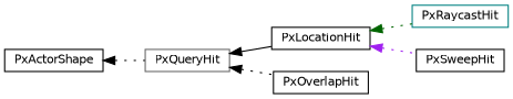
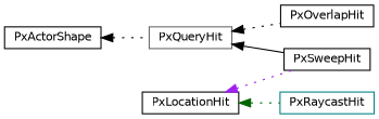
  digraph {
    rankdir=LR
    node [color=black fillcolor=white fontname=Helvetica fontsize=10 shape=record style=filled]
    edge [color=black dir=back fontname=Helvetica fontsize=10 labelfontname=Helvetica labelfontsize=10 style=dotted]
    n1 [height=0.2 label=PxActorShape width=0.4]
    n2 [color=gray40 height=0.2 label=PxQueryHit width=0.4]
    n3 [height=0.2 label=PxLocationHit width=0.4]
    n4 [height=0.2 label=PxOverlapHit width=0.4]
    n5 [color=teal height=0.2 label=PxRaycastHit width=0.4]
    n6 [height=0.2 label=PxSweepHit width=0.4]
    n1 -> n2
-   n2 -> n3 [style=solid]
+   n2 -> n6 [style=solid]
    n2 -> n4
    n3 -> n5 [color=darkgreen]
    n3 -> n6 [color=purple]
  }
